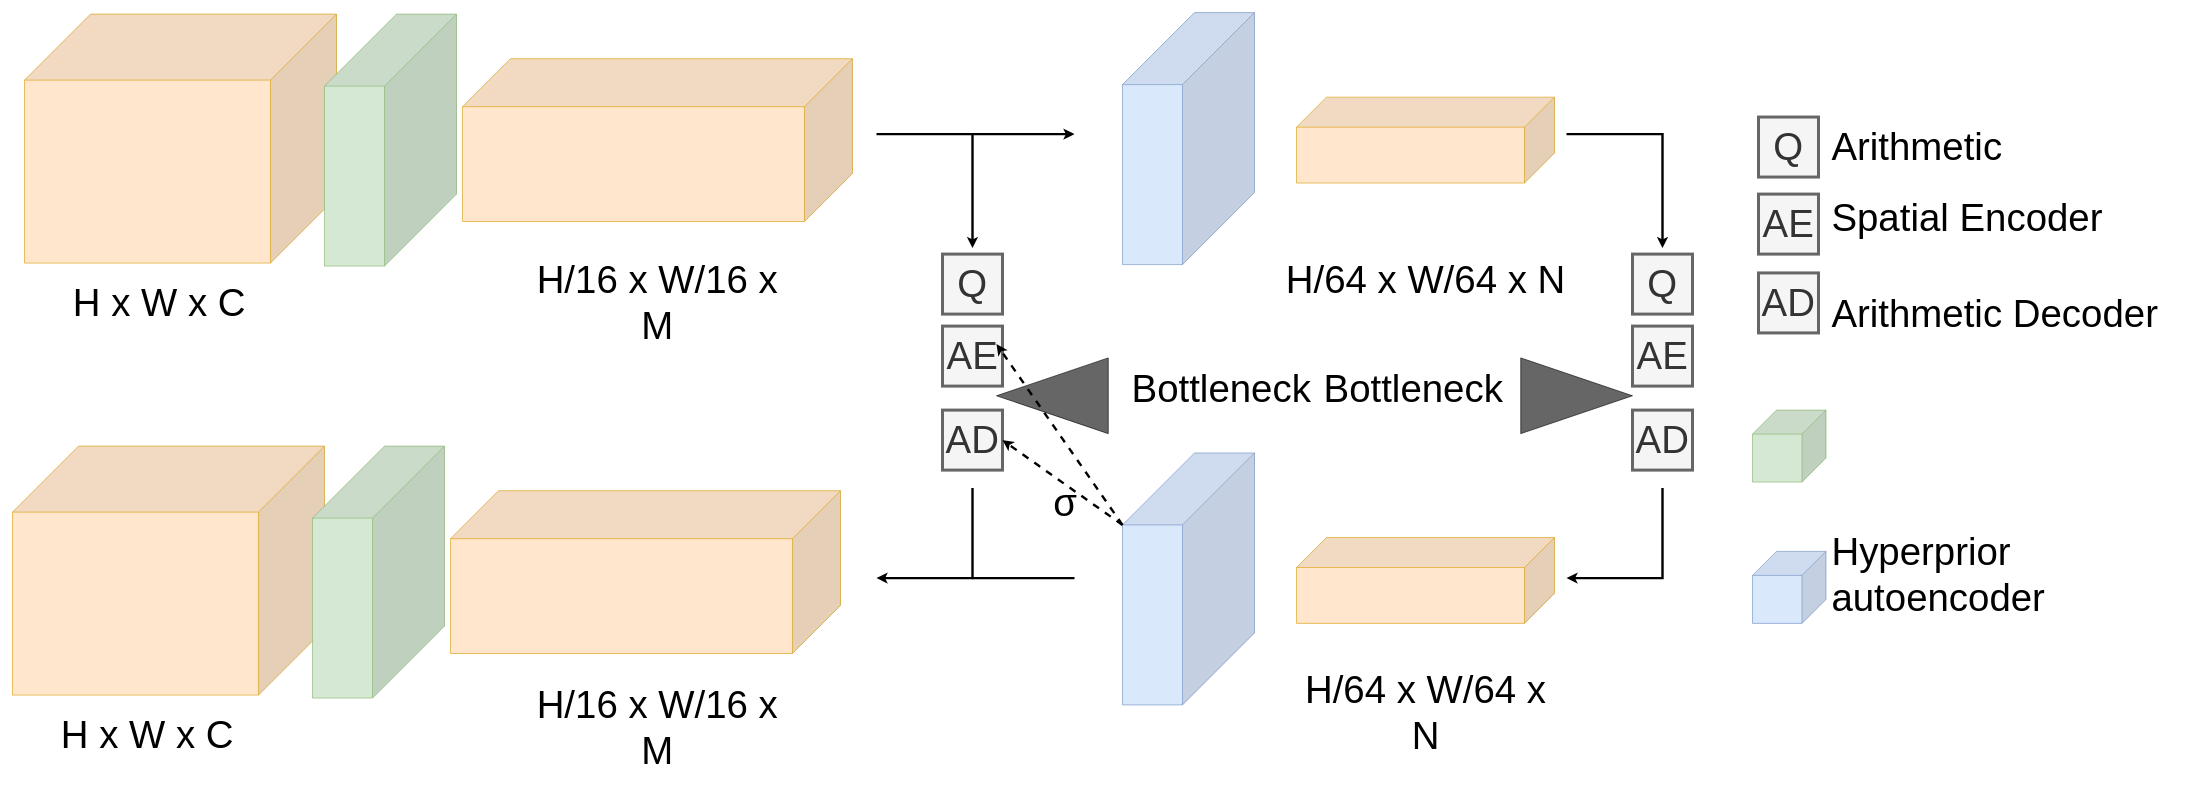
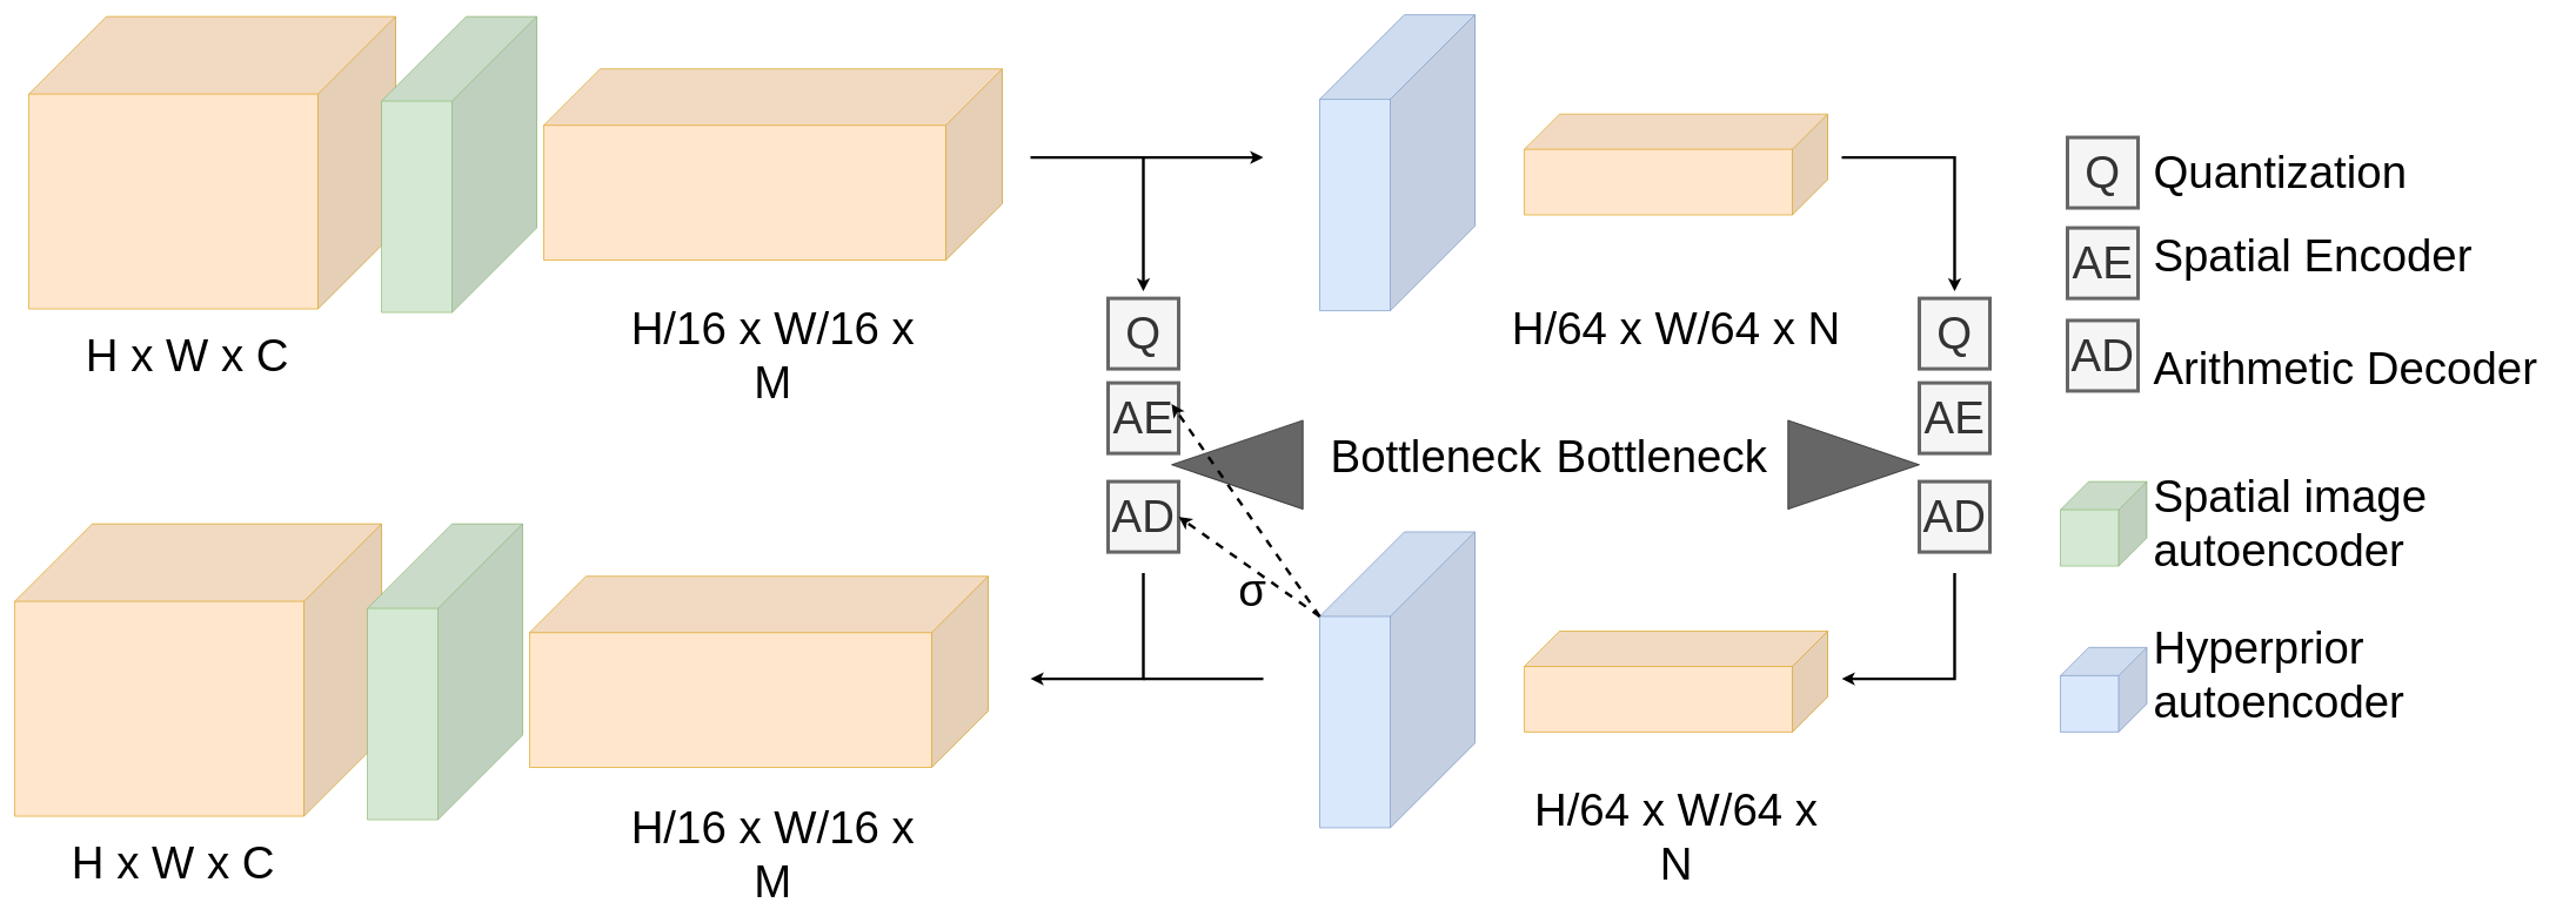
  <mxCell id="0" />
  <mxCell id="1" parent="0" />
  <mxCell id="2" value="" style="shape=cube;whiteSpace=wrap;html=1;boundedLbl=1;backgroundOutline=1;darkOpacity=0.05;darkOpacity2=0.1;size=110;direction=east;flipH=1;fillColor=#ffe6cc;strokeColor=#d79b00;aspect=fixed;fontSize=64;" parent="1" vertex="1"><mxGeometry x="40" y="23" width="520" height="415" as="geometry" /></mxCell>
  <mxCell id="3" value="" style="shape=cube;whiteSpace=wrap;html=1;boundedLbl=1;backgroundOutline=1;darkOpacity=0.05;darkOpacity2=0.1;flipV=0;flipH=1;fillColor=#d5e8d4;strokeColor=#82b366;size=120;fontSize=64;" parent="1" vertex="1"><mxGeometry x="540" y="23" width="220" height="420" as="geometry" /></mxCell>
  <mxCell id="4" value="&lt;font style=&quot;font-size: 64px;&quot;&gt;H x W x C&lt;/font&gt;" style="text;html=1;strokeColor=none;fillColor=none;align=center;verticalAlign=middle;whiteSpace=wrap;rounded=0;fontSize=64;aspect=fixed;" parent="1" vertex="1"><mxGeometry x="110" y="454.39" width="309.5" height="100" as="geometry" /></mxCell>
  <mxCell id="5" value="" style="shape=cube;whiteSpace=wrap;html=1;boundedLbl=1;backgroundOutline=1;darkOpacity=0.05;darkOpacity2=0.1;size=80;direction=east;flipH=1;fillColor=#ffe6cc;strokeColor=#d79b00;fontSize=64;" parent="1" vertex="1"><mxGeometry x="770" y="97.33" width="650" height="271.34" as="geometry" /></mxCell>
  <mxCell id="6" value="&lt;font style=&quot;font-size: 64px;&quot;&gt;H/16 x W/16 x M&lt;/font&gt;" style="text;html=1;strokeColor=none;fillColor=none;align=center;verticalAlign=middle;whiteSpace=wrap;rounded=0;fontSize=64;aspect=fixed;" parent="1" vertex="1"><mxGeometry x="860" y="428.46" width="470" height="151.86" as="geometry" /></mxCell>
  <mxCell id="7" value="" style="endArrow=classic;html=1;rounded=0;strokeWidth=4;fontSize=64;" parent="1" edge="1"><mxGeometry width="50" height="50" relative="1" as="geometry"><mxPoint x="1460" y="223" as="sourcePoint" /><mxPoint x="1620" y="413" as="targetPoint" /><Array as="points"><mxPoint x="1620" y="223" /></Array></mxGeometry></mxCell>
  <mxCell id="8" value="" style="endArrow=classic;html=1;rounded=0;strokeWidth=4;fontSize=64;" parent="1" edge="1"><mxGeometry width="50" height="50" relative="1" as="geometry"><mxPoint x="1620" y="223" as="sourcePoint" /><mxPoint x="1790" y="223" as="targetPoint" /></mxGeometry></mxCell>
  <mxCell id="9" value="" style="shape=cube;whiteSpace=wrap;html=1;boundedLbl=1;backgroundOutline=1;darkOpacity=0.05;darkOpacity2=0.1;flipV=0;flipH=1;fillColor=#dae8fc;strokeColor=#6c8ebf;size=120;fontSize=64;" parent="1" vertex="1"><mxGeometry x="1870" y="20.5" width="220" height="420" as="geometry" /></mxCell>
  <mxCell id="10" value="" style="shape=cube;whiteSpace=wrap;html=1;boundedLbl=1;backgroundOutline=1;darkOpacity=0.05;darkOpacity2=0.1;size=50;direction=east;flipH=1;fillColor=#ffe6cc;strokeColor=#d79b00;fontSize=64;" parent="1" vertex="1"><mxGeometry x="2160" y="161.41" width="430" height="143.17" as="geometry" /></mxCell>
  <mxCell id="11" value="&lt;font style=&quot;font-size: 64px;&quot;&gt;H/64 x W/64 x N&lt;/font&gt;" style="text;html=1;strokeColor=none;fillColor=none;align=center;verticalAlign=middle;whiteSpace=wrap;rounded=0;fontSize=64;aspect=fixed;" parent="1" vertex="1"><mxGeometry x="2137.5" y="389.52" width="475" height="153.48" as="geometry" /></mxCell>
  <mxCell id="12" value="" style="endArrow=classic;html=1;rounded=0;strokeWidth=4;fontSize=64;" parent="1" edge="1"><mxGeometry width="50" height="50" relative="1" as="geometry"><mxPoint x="2610" y="223" as="sourcePoint" /><mxPoint x="2770" y="413" as="targetPoint" /><Array as="points"><mxPoint x="2770" y="223" /></Array></mxGeometry></mxCell>
  <mxCell id="13" value="&lt;font style=&quot;font-size: 64px;&quot;&gt;Q&lt;/font&gt;" style="whiteSpace=wrap;html=1;aspect=fixed;strokeWidth=5;fillColor=#f5f5f5;fontColor=#333333;strokeColor=#666666;fontSize=64;" parent="1" vertex="1"><mxGeometry x="1570" y="423" width="100" height="100" as="geometry" /></mxCell>
  <mxCell id="14" value="&lt;font style=&quot;font-size: 64px;&quot;&gt;AE&lt;/font&gt;" style="whiteSpace=wrap;html=1;aspect=fixed;strokeWidth=5;fillColor=#f5f5f5;fontColor=#333333;strokeColor=#666666;fontSize=64;" parent="1" vertex="1"><mxGeometry x="1570" y="543" width="100" height="100" as="geometry" /></mxCell>
  <mxCell id="15" value="" style="group;fontSize=64;" parent="1" vertex="1" connectable="0"><mxGeometry x="1660" y="513" width="470.62" height="281.25" as="geometry" /></mxCell>
  <mxCell id="16" value="" style="group;rotation=90;fontSize=64;" parent="15" vertex="1" connectable="0"><mxGeometry x="1.0" y="10.0" width="269.99" height="271.25" as="geometry" /></mxCell>
  <mxCell id="17" value="" style="triangle;whiteSpace=wrap;html=1;fontSize=64;rotation=180;fillColor=#666666;fillStyle=auto;gradientColor=none;" parent="16" vertex="1"><mxGeometry x="-1" y="73" width="186.25" height="126.25" as="geometry" /></mxCell>
  <mxCell id="18" value="&lt;font style=&quot;font-size: 64px;&quot;&gt;AD&lt;/font&gt;" style="whiteSpace=wrap;html=1;aspect=fixed;strokeWidth=5;fillColor=#f5f5f5;fontColor=#333333;strokeColor=#666666;fontSize=64;" parent="1" vertex="1"><mxGeometry x="1570" y="683" width="100" height="100" as="geometry" /></mxCell>
  <mxCell id="19" value="" style="group;flipH=1;fontSize=64;" parent="1" vertex="1" connectable="0"><mxGeometry x="2290" y="513" width="470.62" height="270.62" as="geometry" /></mxCell>
  <mxCell id="20" value="" style="group;rotation=-90;flipH=0;flipV=0;direction=east;fontSize=64;" parent="19" vertex="1" connectable="0"><mxGeometry x="160.01" y="-0.63" width="269.99" height="271.25" as="geometry" /></mxCell>
  <mxCell id="21" value="" style="triangle;whiteSpace=wrap;html=1;fontSize=64;rotation=0;fillColor=#666666;fillStyle=auto;gradientColor=none;" parent="20" vertex="1"><mxGeometry x="83.74" y="83.63" width="186.25" height="126.25" as="geometry" /></mxCell>
  <mxCell id="22" value="" style="shape=cube;whiteSpace=wrap;html=1;boundedLbl=1;backgroundOutline=1;darkOpacity=0.05;darkOpacity2=0.1;size=110;direction=east;flipH=1;fillColor=#ffe6cc;strokeColor=#d79b00;aspect=fixed;fontSize=64;" parent="1" vertex="1"><mxGeometry x="20" y="743" width="520" height="415" as="geometry" /></mxCell>
  <mxCell id="23" value="" style="shape=cube;whiteSpace=wrap;html=1;boundedLbl=1;backgroundOutline=1;darkOpacity=0.05;darkOpacity2=0.1;flipV=0;flipH=1;fillColor=#d5e8d4;strokeColor=#82b366;size=120;fontSize=64;" parent="1" vertex="1"><mxGeometry x="520" y="743" width="220" height="420" as="geometry" /></mxCell>
  <mxCell id="24" value="&lt;font style=&quot;font-size: 64px;&quot;&gt;H x W x C&lt;/font&gt;" style="text;html=1;strokeColor=none;fillColor=none;align=center;verticalAlign=middle;whiteSpace=wrap;rounded=0;fontSize=64;aspect=fixed;" parent="1" vertex="1"><mxGeometry x="90" y="1174.39" width="309.5" height="100" as="geometry" /></mxCell>
  <mxCell id="25" value="" style="shape=cube;whiteSpace=wrap;html=1;boundedLbl=1;backgroundOutline=1;darkOpacity=0.05;darkOpacity2=0.1;size=80;direction=east;flipH=1;fillColor=#ffe6cc;strokeColor=#d79b00;fontSize=64;" parent="1" vertex="1"><mxGeometry x="750" y="817.33" width="650" height="271.34" as="geometry" /></mxCell>
  <mxCell id="26" value="&lt;font style=&quot;font-size: 64px;&quot;&gt;H/16 x W/16 x M&lt;/font&gt;" style="text;html=1;strokeColor=none;fillColor=none;align=center;verticalAlign=middle;whiteSpace=wrap;rounded=0;fontSize=64;aspect=fixed;" parent="1" vertex="1"><mxGeometry x="865" y="1138.69" width="460" height="148.62" as="geometry" /></mxCell>
  <mxCell id="27" value="" style="endArrow=classic;html=1;rounded=0;strokeWidth=4;fontSize=64;" parent="1" edge="1"><mxGeometry width="50" height="50" relative="1" as="geometry"><mxPoint x="1620" y="813" as="sourcePoint" /><mxPoint x="1460" y="963" as="targetPoint" /><Array as="points"><mxPoint x="1620" y="963" /></Array></mxGeometry></mxCell>
  <mxCell id="28" value="" style="shape=cube;whiteSpace=wrap;html=1;boundedLbl=1;backgroundOutline=1;darkOpacity=0.05;darkOpacity2=0.1;flipV=0;flipH=1;fillColor=#dae8fc;strokeColor=#6c8ebf;size=120;fontSize=64;" parent="1" vertex="1"><mxGeometry x="1870" y="754.39" width="220" height="420" as="geometry" /></mxCell>
  <mxCell id="29" value="" style="shape=cube;whiteSpace=wrap;html=1;boundedLbl=1;backgroundOutline=1;darkOpacity=0.05;darkOpacity2=0.1;size=50;direction=east;flipH=1;fillColor=#ffe6cc;strokeColor=#d79b00;fontSize=64;" parent="1" vertex="1"><mxGeometry x="2160" y="895.3" width="430" height="143.17" as="geometry" /></mxCell>
  <mxCell id="30" value="" style="endArrow=classic;html=1;rounded=0;strokeWidth=4;fontSize=64;" parent="1" edge="1"><mxGeometry width="50" height="50" relative="1" as="geometry"><mxPoint x="2770" y="813" as="sourcePoint" /><mxPoint x="2610" y="963" as="targetPoint" /><Array as="points"><mxPoint x="2770" y="963" /></Array></mxGeometry></mxCell>
  <mxCell id="31" value="" style="endArrow=none;html=1;rounded=0;strokeWidth=4;endFill=0;fontSize=64;" parent="1" edge="1"><mxGeometry width="50" height="50" relative="1" as="geometry"><mxPoint x="1790" y="962.96" as="sourcePoint" /><mxPoint x="1620" y="962.96" as="targetPoint" /></mxGeometry></mxCell>
  <mxCell id="32" value="" style="endArrow=classic;dashed=1;html=1;rounded=0;strokeWidth=4;fontSize=64;entryX=1;entryY=0.5;entryDx=0;entryDy=0;endFill=1;exitX=0;exitY=0;exitDx=220;exitDy=120;exitPerimeter=0;" parent="1" source="28" target="18" edge="1"><mxGeometry width="50" height="50" relative="1" as="geometry"><mxPoint x="1840" y="833" as="sourcePoint" /><mxPoint x="1450" y="443" as="targetPoint" /></mxGeometry></mxCell>
  <mxCell id="33" value="" style="endArrow=classic;dashed=1;html=1;rounded=0;strokeWidth=4;fontSize=64;endFill=1;exitX=0;exitY=0;exitDx=220;exitDy=120;exitPerimeter=0;" parent="1" source="28" edge="1"><mxGeometry width="50" height="50" relative="1" as="geometry"><mxPoint x="1830" y="833" as="sourcePoint" /><mxPoint x="1660" y="573" as="targetPoint" /></mxGeometry></mxCell>
  <mxCell id="34" value="&lt;font style=&quot;font-size: 64px;&quot;&gt;σ&lt;/font&gt;" style="text;html=1;strokeColor=none;fillColor=none;align=center;verticalAlign=middle;whiteSpace=wrap;rounded=0;fontSize=64;" parent="1" vertex="1"><mxGeometry x="1745" y="823" width="60" height="30" as="geometry" /></mxCell>
  <mxCell id="35" value="&lt;font style=&quot;font-size: 64px;&quot;&gt;H/64 x W/64 x N&lt;/font&gt;" style="text;html=1;strokeColor=none;fillColor=none;align=center;verticalAlign=middle;whiteSpace=wrap;rounded=0;fontSize=64;aspect=fixed;" parent="1" vertex="1"><mxGeometry x="2142.5" y="1113" width="465" height="150.24" as="geometry" /></mxCell>
  <mxCell id="36" value="" style="group;fontStyle=0;fontSize=64;" parent="1" vertex="1" connectable="0"><mxGeometry x="2930" y="863" width="699" height="180.0" as="geometry" /></mxCell>
  <mxCell id="37" value="" style="group;fontStyle=0;fontSize=64;" parent="36" vertex="1" connectable="0"><mxGeometry x="-10" y="-180" width="619" height="120.0" as="geometry" /></mxCell>
  <mxCell id="38" value="" style="shape=cube;whiteSpace=wrap;html=1;boundedLbl=1;backgroundOutline=1;darkOpacity=0.05;darkOpacity2=0.1;size=40;direction=east;flipH=1;fillColor=#d5e8d4;strokeColor=#82b366;fontStyle=0;fontSize=64;" parent="37" vertex="1"><mxGeometry width="122.5" height="120" as="geometry" /></mxCell>
+ <mxCell id="39" value="&lt;font style=&quot;font-size: 64px;&quot;&gt;Spatial image autoencoder&lt;/font&gt;" style="text;html=1;strokeColor=none;fillColor=none;align=left;verticalAlign=middle;whiteSpace=wrap;rounded=0;fontStyle=0;fontSize=64;" parent="37" vertex="1"><mxGeometry x="130" y="1.137e-13" width="469" height="120" as="geometry" /></mxCell>
  <mxCell id="40" value="" style="shape=cube;whiteSpace=wrap;html=1;boundedLbl=1;backgroundOutline=1;darkOpacity=0.05;darkOpacity2=0.1;size=40;direction=east;flipH=1;fillColor=#dae8fc;strokeColor=#6c8ebf;fontStyle=0;fontSize=64;" parent="36" vertex="1"><mxGeometry x="-10" y="55.47" width="122.5" height="120" as="geometry" /></mxCell>
  <mxCell id="41" value="&lt;font style=&quot;font-size: 64px;&quot;&gt;Hyperprior autoencoder&lt;/font&gt;" style="text;html=1;strokeColor=none;fillColor=none;align=left;verticalAlign=middle;whiteSpace=wrap;rounded=0;fontStyle=0;fontSize=64;" parent="36" vertex="1"><mxGeometry x="120" y="35" width="469" height="120" as="geometry" /></mxCell>
- <mxCell id="42" value="&lt;font style=&quot;font-size: 64px;&quot;&gt;Arithmetic&lt;/font&gt;" style="text;html=1;strokeColor=none;fillColor=none;align=left;verticalAlign=middle;whiteSpace=wrap;rounded=0;fontStyle=0;fontSize=64;" parent="1" vertex="1"><mxGeometry x="3050" y="184.58" width="380" height="120" as="geometry" /></mxCell>
+ <mxCell id="42" value="&lt;font style=&quot;font-size: 64px;&quot;&gt;Quantization&lt;/font&gt;" style="text;html=1;strokeColor=none;fillColor=none;align=left;verticalAlign=middle;whiteSpace=wrap;rounded=0;fontStyle=0;fontSize=64;" parent="1" vertex="1"><mxGeometry x="3050" y="184.58" width="380" height="120" as="geometry" /></mxCell>
  <mxCell id="43" value="&lt;font style=&quot;font-size: 64px;&quot;&gt;Spatial Encoder&lt;/font&gt;" style="text;html=1;strokeColor=none;fillColor=none;align=left;verticalAlign=middle;whiteSpace=wrap;rounded=0;fontStyle=0;fontSize=64;" parent="1" vertex="1"><mxGeometry x="3050" y="303" width="560" height="120" as="geometry" /></mxCell>
  <mxCell id="44" value="&lt;font style=&quot;font-size: 64px;&quot;&gt;Arithmetic Decoder&lt;/font&gt;" style="text;html=1;strokeColor=none;fillColor=none;align=left;verticalAlign=middle;whiteSpace=wrap;rounded=0;fontStyle=0;fontSize=64;" parent="1" vertex="1"><mxGeometry x="3050" y="463" width="570" height="120" as="geometry" /></mxCell>
  <mxCell id="45" value="&lt;font style=&quot;font-size: 64px;&quot;&gt;Bottleneck&lt;/font&gt;" style="text;html=1;strokeColor=none;fillColor=none;align=center;verticalAlign=middle;whiteSpace=wrap;rounded=0;fontSize=64;rotation=0;" parent="1" vertex="1"><mxGeometry x="2220" y="608" width="269.99" height="80" as="geometry" /></mxCell>
  <mxCell id="46" value="&lt;font style=&quot;font-size: 64px;&quot;&gt;Bottleneck&lt;/font&gt;" style="text;html=1;strokeColor=none;fillColor=none;align=center;verticalAlign=middle;whiteSpace=wrap;rounded=0;fontSize=64;rotation=0;" parent="1" vertex="1"><mxGeometry x="1900" y="608" width="269.99" height="80" as="geometry" /></mxCell>
  <mxCell id="47" value="&lt;font style=&quot;font-size: 64px;&quot;&gt;Q&lt;/font&gt;" style="whiteSpace=wrap;html=1;aspect=fixed;strokeWidth=5;fillColor=#f5f5f5;fontColor=#333333;strokeColor=#666666;fontSize=64;" vertex="1" parent="1"><mxGeometry x="2720" y="423" width="100" height="100" as="geometry" /></mxCell>
  <mxCell id="48" value="&lt;font style=&quot;font-size: 64px;&quot;&gt;AE&lt;/font&gt;" style="whiteSpace=wrap;html=1;aspect=fixed;strokeWidth=5;fillColor=#f5f5f5;fontColor=#333333;strokeColor=#666666;fontSize=64;" vertex="1" parent="1"><mxGeometry x="2720" y="543" width="100" height="100" as="geometry" /></mxCell>
  <mxCell id="49" value="&lt;font style=&quot;font-size: 64px;&quot;&gt;AD&lt;/font&gt;" style="whiteSpace=wrap;html=1;aspect=fixed;strokeWidth=5;fillColor=#f5f5f5;fontColor=#333333;strokeColor=#666666;fontSize=64;" vertex="1" parent="1"><mxGeometry x="2720" y="683" width="100" height="100" as="geometry" /></mxCell>
  <mxCell id="50" value="&lt;font style=&quot;font-size: 64px;&quot;&gt;Q&lt;/font&gt;" style="whiteSpace=wrap;html=1;aspect=fixed;strokeWidth=5;fillColor=#f5f5f5;fontColor=#333333;strokeColor=#666666;fontStyle=0;fontSize=64;" vertex="1" parent="1"><mxGeometry x="2930" y="194.58" width="100" height="100" as="geometry" /></mxCell>
  <mxCell id="51" value="&lt;font style=&quot;font-size: 64px;&quot;&gt;AE&lt;/font&gt;" style="whiteSpace=wrap;html=1;aspect=fixed;strokeWidth=5;fillColor=#f5f5f5;fontColor=#333333;strokeColor=#666666;fontStyle=0;fontSize=64;" vertex="1" parent="1"><mxGeometry x="2930" y="323" width="100" height="100" as="geometry" /></mxCell>
  <mxCell id="52" value="&lt;font style=&quot;font-size: 64px;&quot;&gt;AD&lt;/font&gt;" style="whiteSpace=wrap;html=1;aspect=fixed;strokeWidth=5;fillColor=#f5f5f5;fontColor=#333333;strokeColor=#666666;fontStyle=0;fontSize=64;" vertex="1" parent="1"><mxGeometry x="2930" y="454.39" width="100" height="100" as="geometry" /></mxCell>
